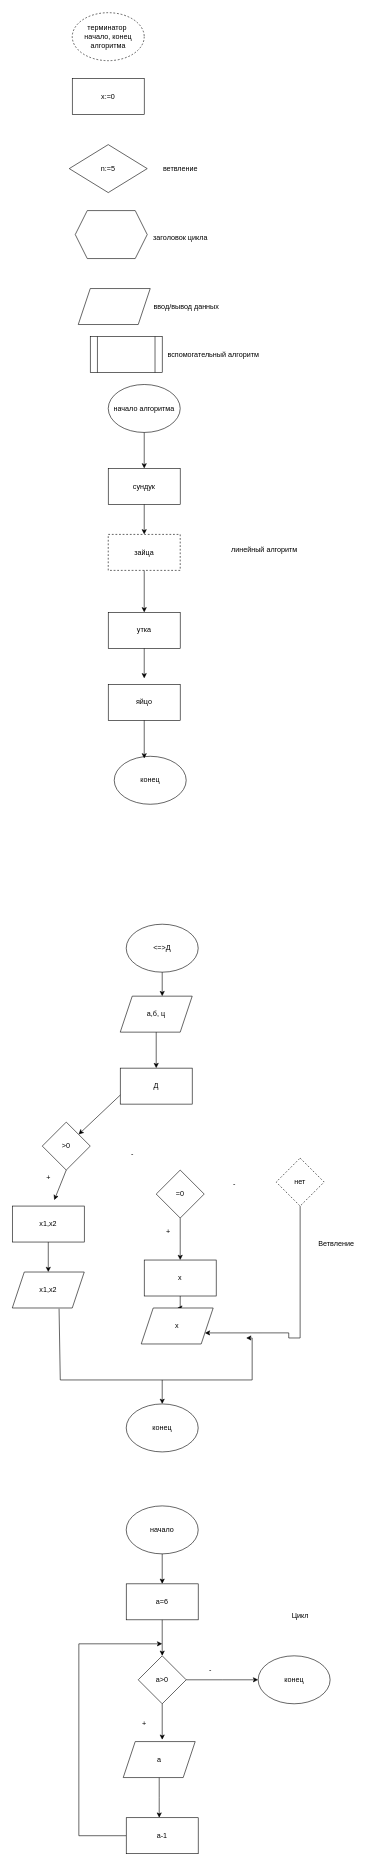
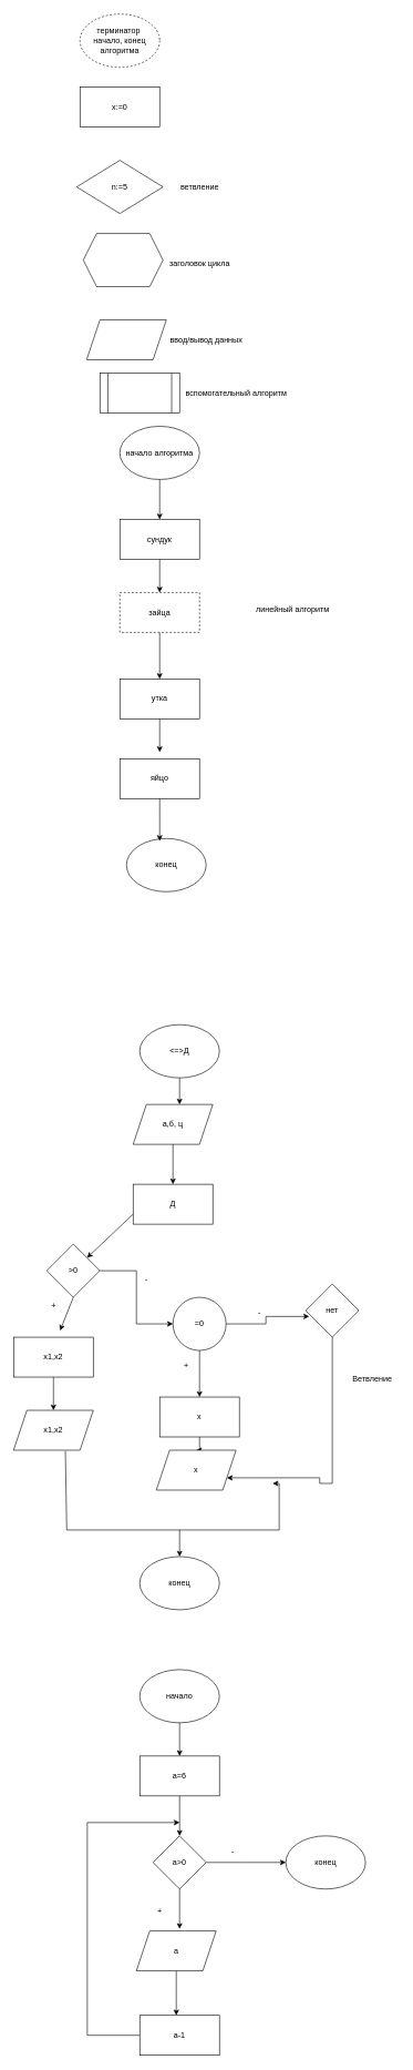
  <mxCell id="0" />
  <mxCell id="1" parent="0" />
  <mxCell id="2" value="терминатор&amp;nbsp;&lt;br&gt;начало, конец алгоритма" style="ellipse;whiteSpace=wrap;html=1;dashed=1;" vertex="1" parent="1"><mxGeometry x="120" y="20" width="120" height="80" as="geometry" /></mxCell>
  <mxCell id="3" value="x:=0" style="rounded=0;whiteSpace=wrap;html=1;" vertex="1" parent="1"><mxGeometry x="120" y="130" width="120" height="60" as="geometry" /></mxCell>
  <mxCell id="4" value="n:=5" style="rhombus;whiteSpace=wrap;html=1;" vertex="1" parent="1"><mxGeometry x="115" y="240" width="130" height="80" as="geometry" /></mxCell>
  <mxCell id="5" value="ветвление" style="text;html=1;align=center;verticalAlign=middle;resizable=0;points=[];autosize=1;strokeColor=none;fillColor=none;" vertex="1" parent="1"><mxGeometry x="260" y="265" width="80" height="30" as="geometry" /></mxCell>
  <mxCell id="6" value="" style="shape=hexagon;perimeter=hexagonPerimeter2;whiteSpace=wrap;html=1;fixedSize=1;" vertex="1" parent="1"><mxGeometry x="125" y="350" width="120" height="80" as="geometry" /></mxCell>
  <mxCell id="7" value="заголовок цикла" style="text;html=1;align=center;verticalAlign=middle;resizable=0;points=[];autosize=1;strokeColor=none;fillColor=none;" vertex="1" parent="1"><mxGeometry x="245" y="380" width="110" height="30" as="geometry" /></mxCell>
  <mxCell id="8" value="" style="shape=parallelogram;perimeter=parallelogramPerimeter;whiteSpace=wrap;html=1;fixedSize=1;" vertex="1" parent="1"><mxGeometry x="130" y="480" width="120" height="60" as="geometry" /></mxCell>
  <mxCell id="9" value="ввод/вывод данных" style="text;html=1;align=center;verticalAlign=middle;resizable=0;points=[];autosize=1;strokeColor=none;fillColor=none;" vertex="1" parent="1"><mxGeometry x="245" y="495" width="130" height="30" as="geometry" /></mxCell>
  <mxCell id="10" value="начало алгоритма" style="ellipse;whiteSpace=wrap;html=1;" vertex="1" parent="1"><mxGeometry x="180" y="640" width="120" height="80" as="geometry" /></mxCell>
  <mxCell id="11" value="" style="endArrow=classic;html=1;rounded=0;exitX=0.5;exitY=1;exitDx=0;exitDy=0;" edge="1" parent="1" source="10"><mxGeometry width="50" height="50" relative="1" as="geometry"><mxPoint x="220" y="800" as="sourcePoint" /><mxPoint x="240" y="780" as="targetPoint" /></mxGeometry></mxCell>
  <mxCell id="12" value="сундук" style="rounded=0;whiteSpace=wrap;html=1;" vertex="1" parent="1"><mxGeometry x="180" y="780" width="120" height="60" as="geometry" /></mxCell>
  <mxCell id="13" value="зайца" style="rounded=0;whiteSpace=wrap;html=1;dashed=1;" vertex="1" parent="1"><mxGeometry x="180" y="890" width="120" height="60" as="geometry" /></mxCell>
  <mxCell id="14" value="утка" style="rounded=0;whiteSpace=wrap;html=1;" vertex="1" parent="1"><mxGeometry x="180" y="1020" width="120" height="60" as="geometry" /></mxCell>
  <mxCell id="15" value="" style="endArrow=classic;html=1;rounded=0;exitX=0.5;exitY=1;exitDx=0;exitDy=0;entryX=0.5;entryY=0;entryDx=0;entryDy=0;" edge="1" parent="1" source="12" target="13"><mxGeometry width="50" height="50" relative="1" as="geometry"><mxPoint x="220" y="880" as="sourcePoint" /><mxPoint x="270" y="830" as="targetPoint" /></mxGeometry></mxCell>
  <mxCell id="16" value="" style="endArrow=classic;html=1;rounded=0;exitX=0.5;exitY=1;exitDx=0;exitDy=0;" edge="1" parent="1" source="13" target="14"><mxGeometry width="50" height="50" relative="1" as="geometry"><mxPoint x="230" y="990" as="sourcePoint" /><mxPoint x="280" y="940" as="targetPoint" /></mxGeometry></mxCell>
  <mxCell id="17" value="" style="endArrow=classic;html=1;rounded=0;exitX=0.5;exitY=1;exitDx=0;exitDy=0;" edge="1" parent="1" source="14"><mxGeometry width="50" height="50" relative="1" as="geometry"><mxPoint x="250" y="1150" as="sourcePoint" /><mxPoint x="240" y="1130" as="targetPoint" /></mxGeometry></mxCell>
  <mxCell id="18" value="яйцо" style="rounded=0;whiteSpace=wrap;html=1;" vertex="1" parent="1"><mxGeometry x="180" y="1140" width="120" height="60" as="geometry" /></mxCell>
  <mxCell id="19" value="линейный алгоритм" style="text;html=1;align=center;verticalAlign=middle;resizable=0;points=[];autosize=1;strokeColor=none;fillColor=none;" vertex="1" parent="1"><mxGeometry x="375" y="900" width="130" height="30" as="geometry" /></mxCell>
  <mxCell id="20" value="конец" style="ellipse;whiteSpace=wrap;html=1;" vertex="1" parent="1"><mxGeometry x="190" y="1260" width="120" height="80" as="geometry" /></mxCell>
  <mxCell id="21" value="" style="endArrow=classic;html=1;rounded=0;exitX=0.5;exitY=1;exitDx=0;exitDy=0;entryX=0.417;entryY=0.045;entryDx=0;entryDy=0;entryPerimeter=0;" edge="1" parent="1" source="18" target="20"><mxGeometry width="50" height="50" relative="1" as="geometry"><mxPoint x="220" y="1260" as="sourcePoint" /><mxPoint x="230" y="1260" as="targetPoint" /></mxGeometry></mxCell>
  <mxCell id="22" value="&amp;lt;=&amp;gt;Д" style="ellipse;whiteSpace=wrap;html=1;" vertex="1" parent="1"><mxGeometry x="210" y="1540" width="120" height="80" as="geometry" /></mxCell>
  <mxCell id="23" value="" style="endArrow=classic;html=1;rounded=0;exitX=0.5;exitY=1;exitDx=0;exitDy=0;" edge="1" parent="1" source="22"><mxGeometry width="50" height="50" relative="1" as="geometry"><mxPoint x="270" y="1690" as="sourcePoint" /><mxPoint x="270" y="1660" as="targetPoint" /></mxGeometry></mxCell>
  <mxCell id="24" value="а,б, ц" style="shape=parallelogram;perimeter=parallelogramPerimeter;whiteSpace=wrap;html=1;fixedSize=1;" vertex="1" parent="1"><mxGeometry x="200" y="1660" width="120" height="60" as="geometry" /></mxCell>
  <mxCell id="25" value="" style="endArrow=classic;html=1;rounded=0;exitX=0.5;exitY=1;exitDx=0;exitDy=0;" edge="1" parent="1" source="24"><mxGeometry width="50" height="50" relative="1" as="geometry"><mxPoint x="250" y="1780" as="sourcePoint" /><mxPoint x="260" y="1780" as="targetPoint" /></mxGeometry></mxCell>
  <mxCell id="26" value="Д" style="rounded=0;whiteSpace=wrap;html=1;" vertex="1" parent="1"><mxGeometry x="200" y="1780" width="120" height="60" as="geometry" /></mxCell>
  <mxCell id="27" value="" style="endArrow=classic;html=1;rounded=0;exitX=0;exitY=0.75;exitDx=0;exitDy=0;" edge="1" parent="1" source="26" target="29"><mxGeometry width="50" height="50" relative="1" as="geometry"><mxPoint x="90" y="1870" as="sourcePoint" /><mxPoint x="120" y="1860" as="targetPoint" /></mxGeometry></mxCell>
+ <mxCell id="28" style="edgeStyle=orthogonalEdgeStyle;rounded=0;orthogonalLoop=1;jettySize=auto;html=1;" edge="1" parent="1" source="29" target="35"><mxGeometry relative="1" as="geometry" /></mxCell>
  <mxCell id="29" value="&amp;gt;0" style="rhombus;whiteSpace=wrap;html=1;" vertex="1" parent="1"><mxGeometry x="70" y="1870" width="80" height="80" as="geometry" /></mxCell>
  <mxCell id="30" value="" style="endArrow=classic;html=1;rounded=0;exitX=0.5;exitY=1;exitDx=0;exitDy=0;" edge="1" parent="1" source="29"><mxGeometry width="50" height="50" relative="1" as="geometry"><mxPoint x="100" y="1990" as="sourcePoint" /><mxPoint x="90" y="2000" as="targetPoint" /></mxGeometry></mxCell>
  <mxCell id="31" style="edgeStyle=orthogonalEdgeStyle;rounded=0;orthogonalLoop=1;jettySize=auto;html=1;entryX=0.5;entryY=0;entryDx=0;entryDy=0;" edge="1" parent="1" source="32" target="33"><mxGeometry relative="1" as="geometry" /></mxCell>
  <mxCell id="32" value="x1,x2" style="rounded=0;whiteSpace=wrap;html=1;" vertex="1" parent="1"><mxGeometry x="20" y="2010" width="120" height="60" as="geometry" /></mxCell>
  <mxCell id="33" value="x1,x2" style="shape=parallelogram;perimeter=parallelogramPerimeter;whiteSpace=wrap;html=1;fixedSize=1;" vertex="1" parent="1"><mxGeometry x="20" y="2120" width="120" height="60" as="geometry" /></mxCell>
  <mxCell id="34" style="edgeStyle=orthogonalEdgeStyle;rounded=0;orthogonalLoop=1;jettySize=auto;html=1;" edge="1" parent="1" source="35"><mxGeometry relative="1" as="geometry"><mxPoint x="300" y="2100" as="targetPoint" /></mxGeometry></mxCell>
- <mxCell id="35" value="=0" style="rhombus;whiteSpace=wrap;html=1;" vertex="1" parent="1"><mxGeometry x="260" y="1950" width="80" height="80" as="geometry" /></mxCell>
+ <mxCell id="35" value="=0" style="ellipse;whiteSpace=wrap;html=1;" vertex="1" parent="1"><mxGeometry x="260" y="1950" width="80" height="80" as="geometry" /></mxCell>
  <mxCell id="36" style="edgeStyle=orthogonalEdgeStyle;rounded=0;orthogonalLoop=1;jettySize=auto;html=1;entryX=1;entryY=0.75;entryDx=0;entryDy=0;" edge="1" parent="1" source="37" target="41"><mxGeometry relative="1" as="geometry"><mxPoint x="450" y="2280" as="targetPoint" /><Array as="points"><mxPoint x="500" y="2230" /><mxPoint x="481" y="2230" /><mxPoint x="481" y="2222" /></Array></mxGeometry></mxCell>
- <mxCell id="37" value="нет" style="rhombus;whiteSpace=wrap;html=1;dashed=1;" vertex="1" parent="1"><mxGeometry x="460" y="1930" width="80" height="80" as="geometry" /></mxCell>
+ <mxCell id="37" value="нет" style="rhombus;whiteSpace=wrap;html=1;" vertex="1" parent="1"><mxGeometry x="460" y="1930" width="80" height="80" as="geometry" /></mxCell>
+ <mxCell id="38" style="edgeStyle=orthogonalEdgeStyle;rounded=0;orthogonalLoop=1;jettySize=auto;html=1;entryX=0.065;entryY=0.61;entryDx=0;entryDy=0;entryPerimeter=0;" edge="1" parent="1" source="35" target="37"><mxGeometry relative="1" as="geometry" /></mxCell>
  <mxCell id="39" style="edgeStyle=orthogonalEdgeStyle;rounded=0;orthogonalLoop=1;jettySize=auto;html=1;entryX=0.5;entryY=0;entryDx=0;entryDy=0;" edge="1" parent="1" source="40" target="41"><mxGeometry relative="1" as="geometry" /></mxCell>
  <mxCell id="40" value="x" style="rounded=0;whiteSpace=wrap;html=1;" vertex="1" parent="1"><mxGeometry x="240" y="2100" width="120" height="60" as="geometry" /></mxCell>
  <mxCell id="41" value="x" style="shape=parallelogram;perimeter=parallelogramPerimeter;whiteSpace=wrap;html=1;fixedSize=1;" vertex="1" parent="1"><mxGeometry x="235" y="2180" width="120" height="60" as="geometry" /></mxCell>
  <mxCell id="42" value="+" style="text;html=1;align=center;verticalAlign=middle;resizable=0;points=[];autosize=1;strokeColor=none;fillColor=none;" vertex="1" parent="1"><mxGeometry x="265" y="2038" width="30" height="30" as="geometry" /></mxCell>
  <mxCell id="43" value="-" style="text;html=1;align=center;verticalAlign=middle;resizable=0;points=[];autosize=1;strokeColor=none;fillColor=none;" vertex="1" parent="1"><mxGeometry x="205" y="1908" width="30" height="30" as="geometry" /></mxCell>
  <mxCell id="44" value="+" style="text;html=1;align=center;verticalAlign=middle;resizable=0;points=[];autosize=1;strokeColor=none;fillColor=none;" vertex="1" parent="1"><mxGeometry x="65" y="1948" width="30" height="30" as="geometry" /></mxCell>
  <mxCell id="45" value="-" style="text;html=1;align=center;verticalAlign=middle;resizable=0;points=[];autosize=1;strokeColor=none;fillColor=none;" vertex="1" parent="1"><mxGeometry x="375" y="1958" width="30" height="30" as="geometry" /></mxCell>
  <mxCell id="46" value="" style="endArrow=classic;html=1;rounded=0;exitX=0.65;exitY=1.02;exitDx=0;exitDy=0;exitPerimeter=0;" edge="1" parent="1" source="33"><mxGeometry width="50" height="50" relative="1" as="geometry"><mxPoint x="80" y="2300" as="sourcePoint" /><mxPoint x="410" y="2230" as="targetPoint" /><Array as="points"><mxPoint x="100" y="2300" /><mxPoint x="420" y="2300" /><mxPoint x="420" y="2230" /></Array></mxGeometry></mxCell>
  <mxCell id="47" value="" style="endArrow=classic;html=1;rounded=0;" edge="1" parent="1"><mxGeometry width="50" height="50" relative="1" as="geometry"><mxPoint x="270" y="2300" as="sourcePoint" /><mxPoint x="270" y="2340" as="targetPoint" /></mxGeometry></mxCell>
  <mxCell id="48" value="конец" style="ellipse;whiteSpace=wrap;html=1;" vertex="1" parent="1"><mxGeometry x="210" y="2340" width="120" height="80" as="geometry" /></mxCell>
  <mxCell id="49" value="Ветвление" style="text;html=1;align=center;verticalAlign=middle;resizable=0;points=[];autosize=1;strokeColor=none;fillColor=none;" vertex="1" parent="1"><mxGeometry x="520" y="2058" width="80" height="30" as="geometry" /></mxCell>
  <mxCell id="50" value="начало" style="ellipse;whiteSpace=wrap;html=1;" vertex="1" parent="1"><mxGeometry x="210" y="2510" width="120" height="80" as="geometry" /></mxCell>
  <mxCell id="51" value="" style="endArrow=classic;html=1;rounded=0;exitX=0.5;exitY=1;exitDx=0;exitDy=0;" edge="1" parent="1" source="50"><mxGeometry width="50" height="50" relative="1" as="geometry"><mxPoint x="240" y="2650" as="sourcePoint" /><mxPoint x="270" y="2640" as="targetPoint" /></mxGeometry></mxCell>
  <mxCell id="52" value="a=6" style="rounded=0;whiteSpace=wrap;html=1;" vertex="1" parent="1"><mxGeometry x="210" y="2640" width="120" height="60" as="geometry" /></mxCell>
  <mxCell id="53" value="" style="endArrow=classic;html=1;rounded=0;exitX=0.5;exitY=1;exitDx=0;exitDy=0;" edge="1" parent="1" source="52"><mxGeometry width="50" height="50" relative="1" as="geometry"><mxPoint x="250" y="2750" as="sourcePoint" /><mxPoint x="270" y="2760" as="targetPoint" /></mxGeometry></mxCell>
  <mxCell id="54" style="edgeStyle=orthogonalEdgeStyle;rounded=0;orthogonalLoop=1;jettySize=auto;html=1;" edge="1" parent="1" source="55"><mxGeometry relative="1" as="geometry"><mxPoint x="430" y="2800" as="targetPoint" /></mxGeometry></mxCell>
  <mxCell id="55" value="a&amp;gt;0" style="rhombus;whiteSpace=wrap;html=1;" vertex="1" parent="1"><mxGeometry x="230" y="2760" width="80" height="80" as="geometry" /></mxCell>
  <mxCell id="56" value="" style="endArrow=classic;html=1;rounded=0;exitX=0.5;exitY=1;exitDx=0;exitDy=0;" edge="1" parent="1" source="55"><mxGeometry width="50" height="50" relative="1" as="geometry"><mxPoint x="240" y="2910" as="sourcePoint" /><mxPoint x="270" y="2900" as="targetPoint" /></mxGeometry></mxCell>
  <mxCell id="57" style="edgeStyle=orthogonalEdgeStyle;rounded=0;orthogonalLoop=1;jettySize=auto;html=1;" edge="1" parent="1" source="58"><mxGeometry relative="1" as="geometry"><mxPoint x="265" y="3030" as="targetPoint" /></mxGeometry></mxCell>
  <mxCell id="58" value="a" style="shape=parallelogram;perimeter=parallelogramPerimeter;whiteSpace=wrap;html=1;fixedSize=1;" vertex="1" parent="1"><mxGeometry x="205" y="2903" width="120" height="60" as="geometry" /></mxCell>
  <mxCell id="59" style="edgeStyle=orthogonalEdgeStyle;rounded=0;orthogonalLoop=1;jettySize=auto;html=1;" edge="1" parent="1" source="60"><mxGeometry relative="1" as="geometry"><mxPoint x="270" y="2740" as="targetPoint" /><Array as="points"><mxPoint x="131" y="3060" /></Array></mxGeometry></mxCell>
  <mxCell id="60" value="a-1" style="rounded=0;whiteSpace=wrap;html=1;" vertex="1" parent="1"><mxGeometry x="210" y="3030" width="120" height="60" as="geometry" /></mxCell>
  <mxCell id="61" value="+" style="text;html=1;align=center;verticalAlign=middle;resizable=0;points=[];autosize=1;strokeColor=none;fillColor=none;" vertex="1" parent="1"><mxGeometry x="225" y="2858" width="30" height="30" as="geometry" /></mxCell>
  <mxCell id="62" value="конец" style="ellipse;whiteSpace=wrap;html=1;" vertex="1" parent="1"><mxGeometry x="430" y="2760" width="120" height="80" as="geometry" /></mxCell>
- <mxCell id="63" value="Цикл" style="text;html=1;align=center;verticalAlign=middle;resizable=0;points=[];autosize=1;strokeColor=none;fillColor=none;" vertex="1" parent="1"><mxGeometry x="475" y="2678" width="50" height="30" as="geometry" /></mxCell>
  <mxCell id="64" value="-" style="text;html=1;align=center;verticalAlign=middle;resizable=0;points=[];autosize=1;strokeColor=none;fillColor=none;" vertex="1" parent="1"><mxGeometry x="335" y="2768" width="30" height="30" as="geometry" /></mxCell>
  <mxCell id="65" value="" style="shape=process;whiteSpace=wrap;html=1;backgroundOutline=1;" vertex="1" parent="1"><mxGeometry x="150" y="560" width="120" height="60" as="geometry" /></mxCell>
  <mxCell id="66" value="вспомогательный алгоритм" style="text;html=1;align=center;verticalAlign=middle;resizable=0;points=[];autosize=1;strokeColor=none;fillColor=none;" vertex="1" parent="1"><mxGeometry x="265" y="575" width="180" height="30" as="geometry" /></mxCell>
